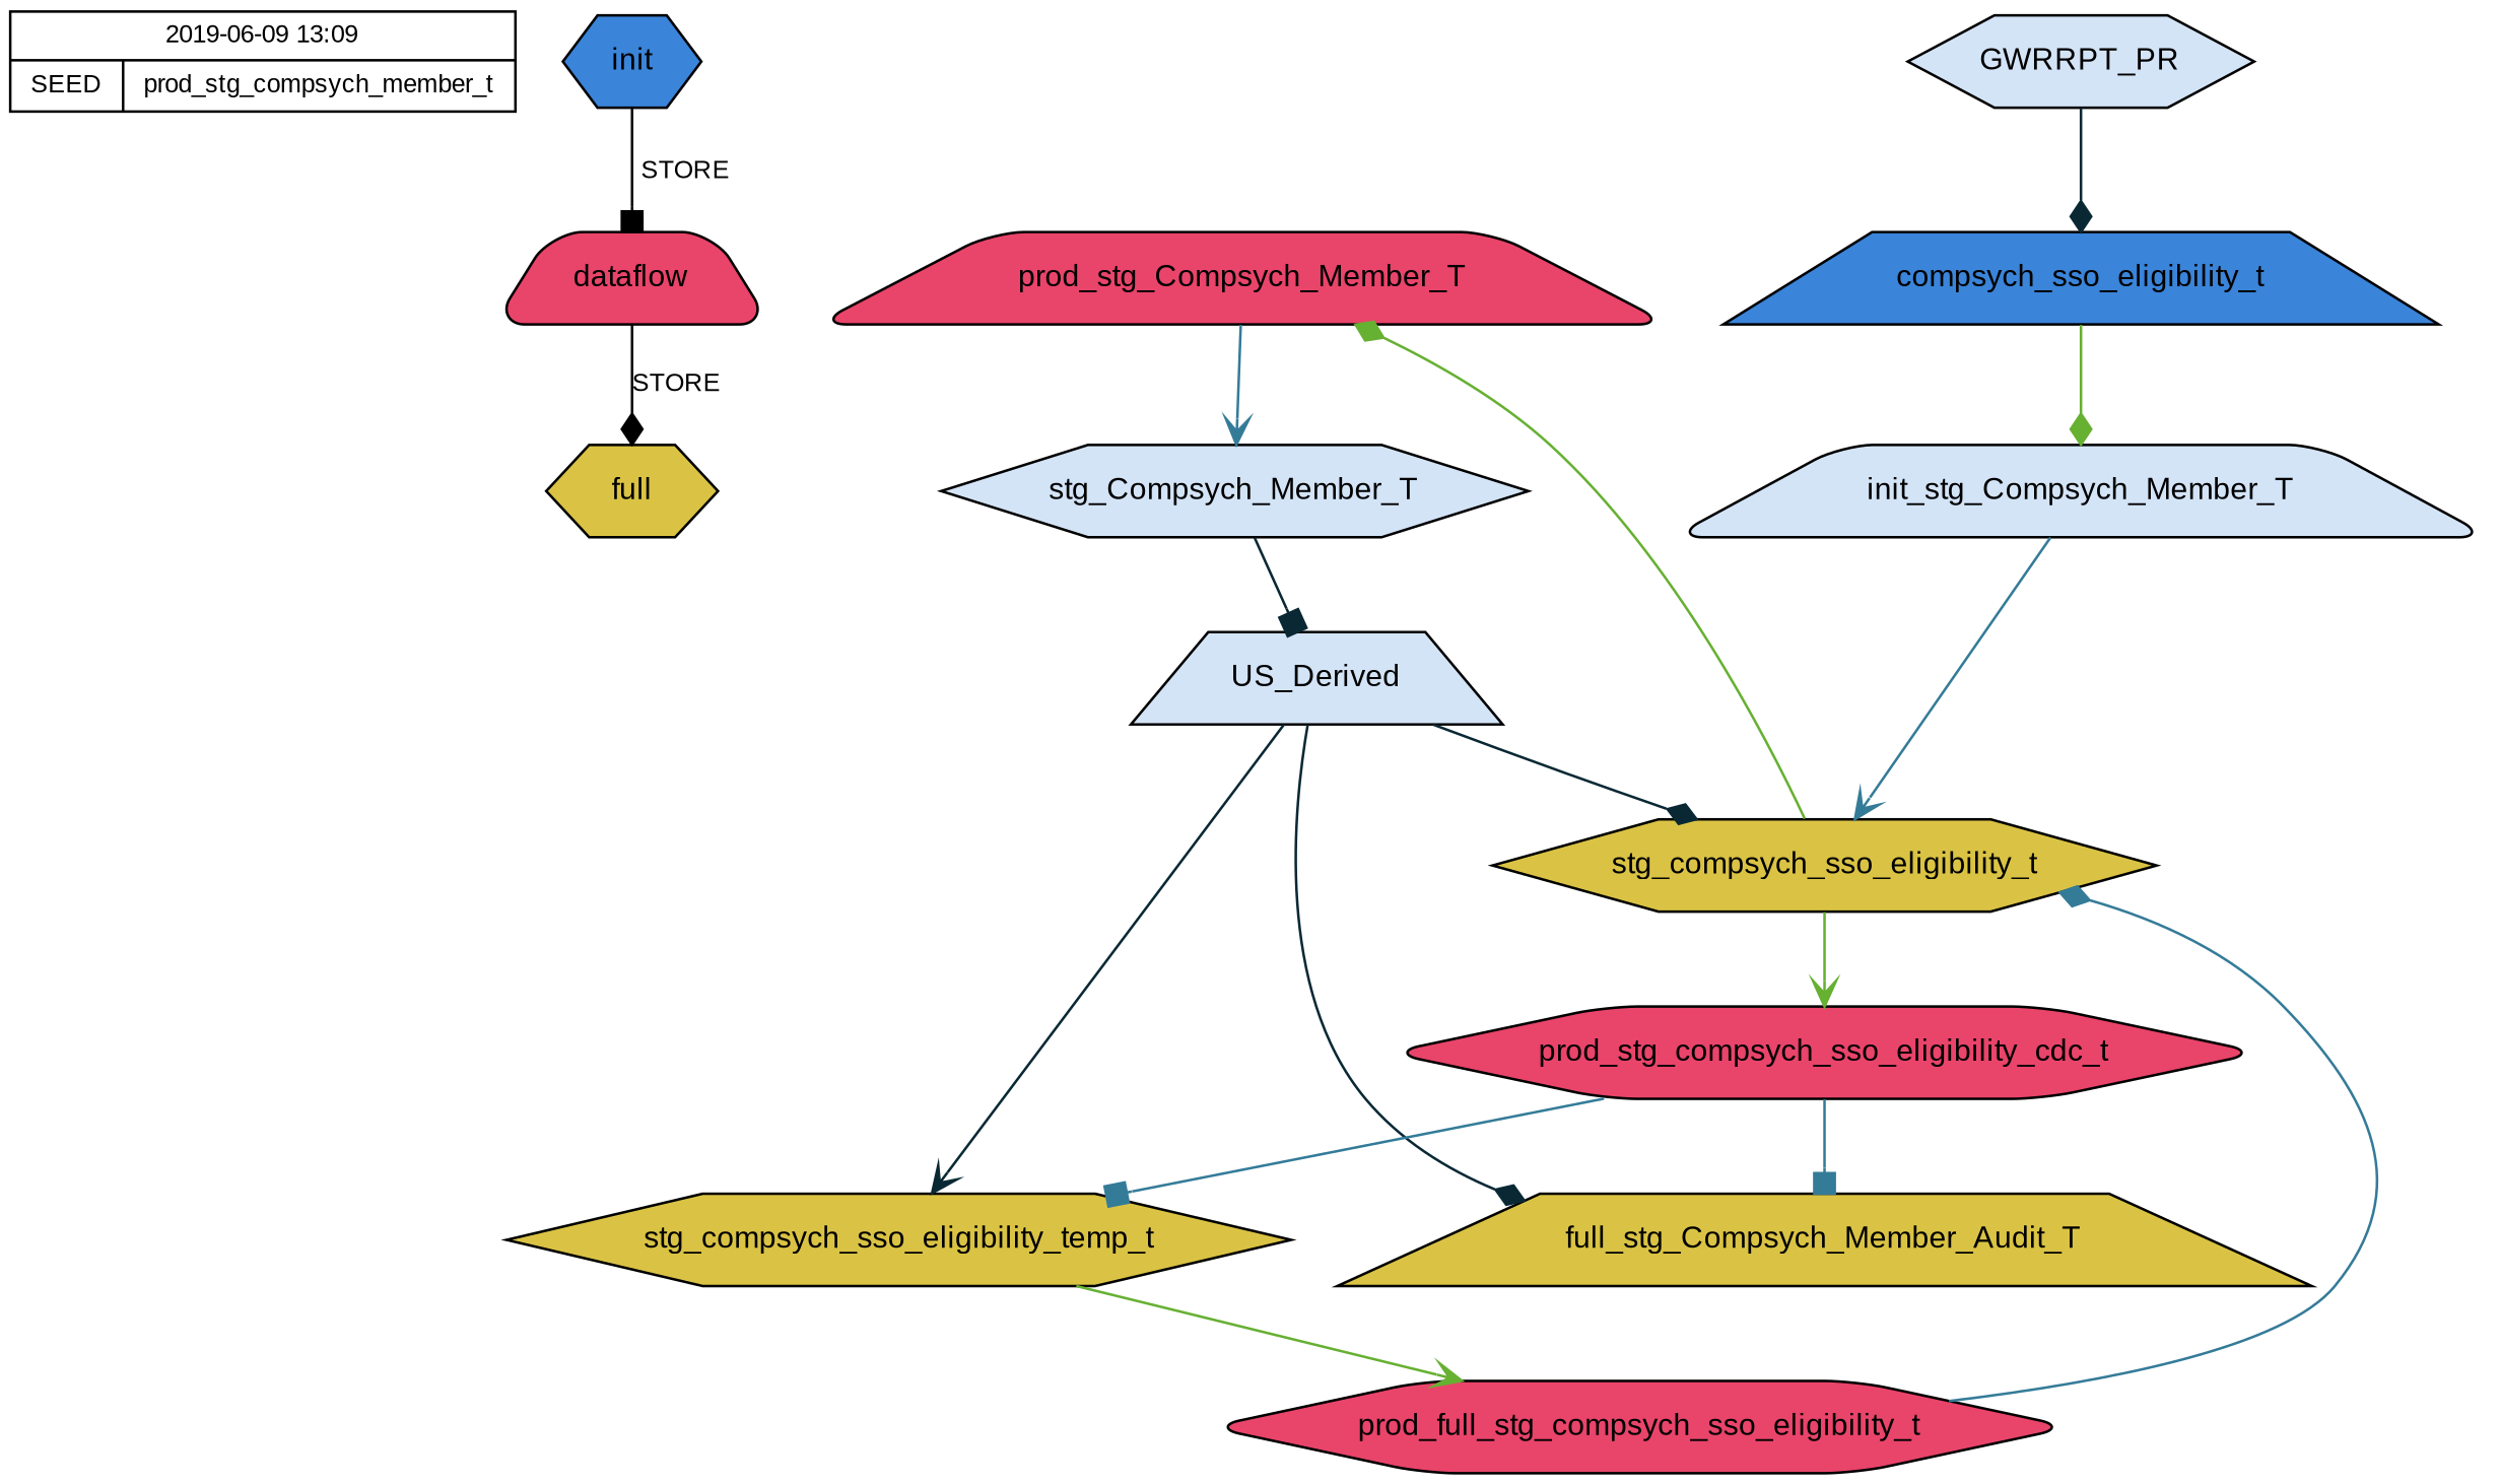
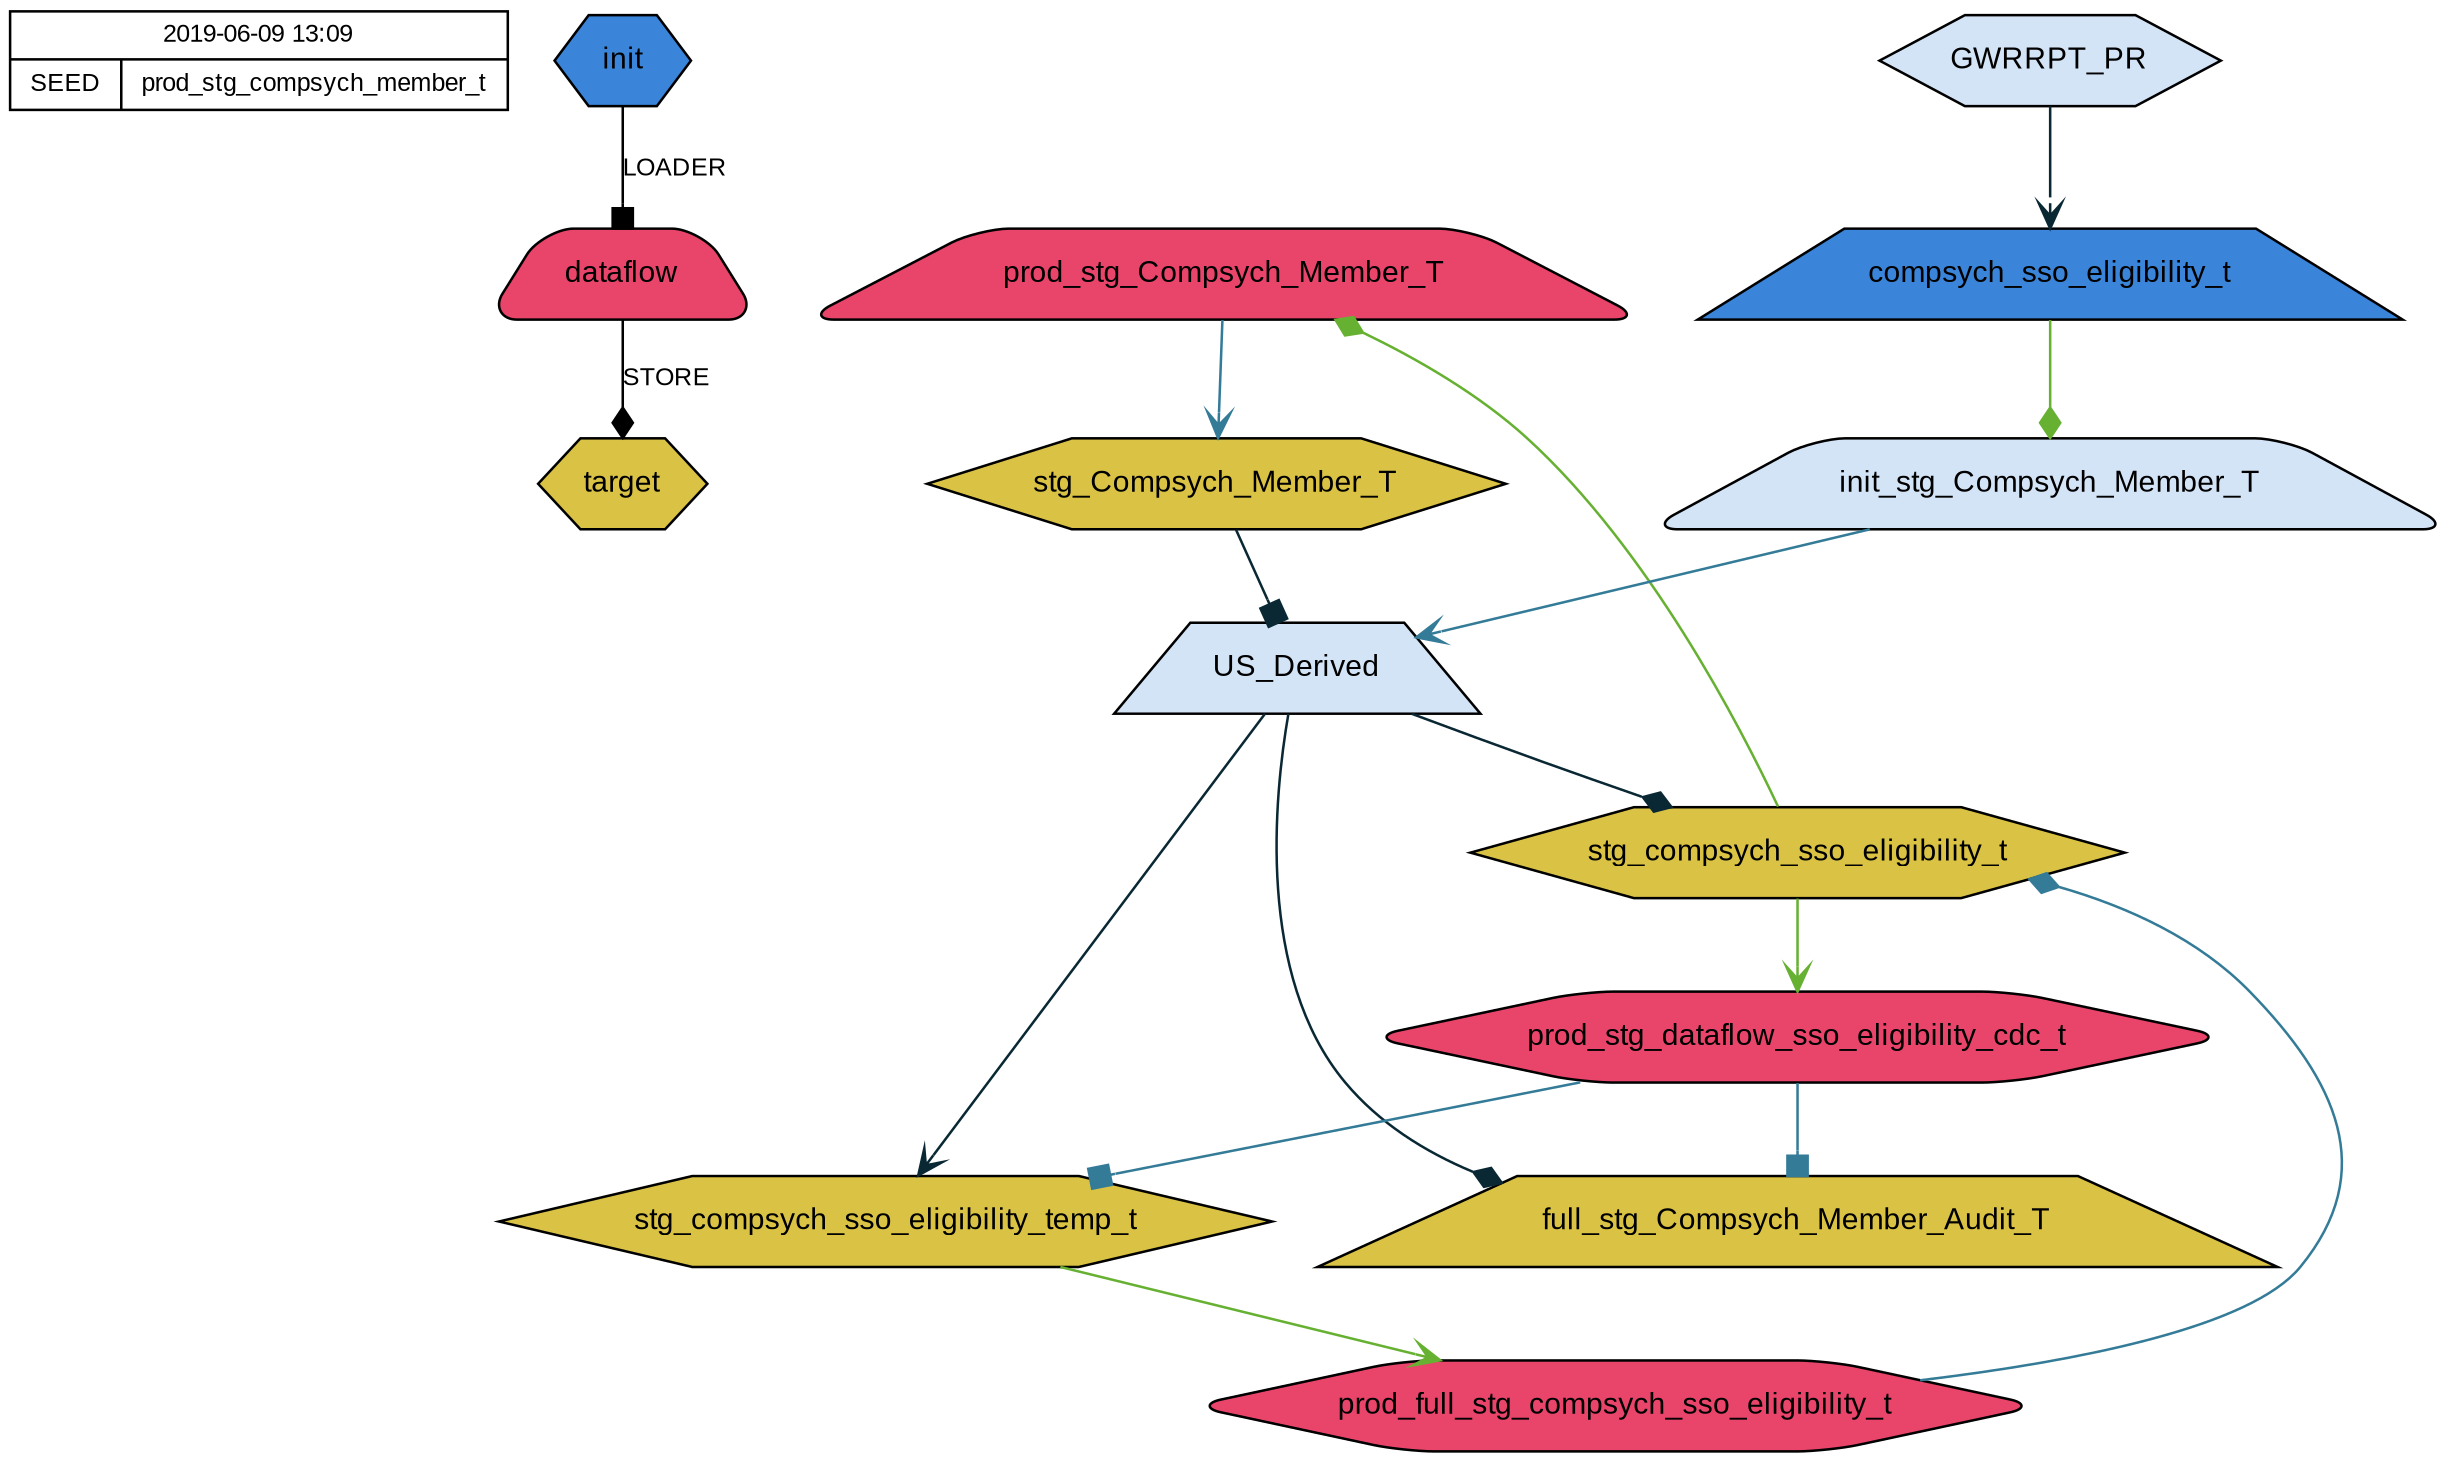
  strict digraph {
    node [bgcolor="#ECF8B9" fontname=arial fontsize=12 shape=hexagon fillcolor="#DAC344" style=filled n_type=entity]
    edge [arrowhead=diamond color="#347B98"]
    n1 [fontsize=10 label="{2019-06-09 13:09 | {<f0> SEED | <f1> prod_stg_compsych_member_t}}" shape=record fillcolor="" style="" n_type=""]
    n2 [fillcolor="#3A84D9" label=init n_type=""]
    dataflow [fillcolor="#E9446A" shape=trapezium style="filled,rounded" n_type=""]
-   target [label=full n_type=""]
+   target [n_type=""]
    n5 [fillcolor="#E9446A" label=prod_stg_Compsych_Member_T n_type=bundle nid=52599 shape=trapezium style="filled,rounded"]
-   n6 [fillcolor="#D4E4F7" label=stg_Compsych_Member_T nid=17738 snid=58]
+   n6 [label=stg_Compsych_Member_T nid=17738 snid=58]
    n7 [fillcolor="#D4E4F7" label=US_Derived n_type=source nid=58 shape=trapezium]
    n8 [label=stg_compsych_sso_eligibility_t nid=18091 snid=58]
    n9 [label=stg_compsych_sso_eligibility_temp_t nid=18093 snid=58]
    n10 [label=full_stg_Compsych_Member_Audit_T nid=18066 shape=trapezium snid=58]
-   n11 [fillcolor="#E9446A" label=prod_stg_compsych_sso_eligibility_cdc_t n_type=bundle nid=52268 style="filled,rounded"]
+   n11 [fillcolor="#E9446A" label=prod_stg_dataflow_sso_eligibility_cdc_t n_type=bundle nid=52268 style="filled,rounded"]
    n12 [fillcolor="#E9446A" label=prod_full_stg_compsych_sso_eligibility_t n_type=bundle nid=52612 style="filled,rounded"]
    n13 [fillcolor="#D4E4F7" label=init_stg_Compsych_Member_T n_type=bundle nid=54399 shape=trapezium style="filled,rounded"]
    n14 [fillcolor="#3A84D9" label=compsych_sso_eligibility_t nid=18266 shape=trapezium snid=328]
    n15 [fillcolor="#D4E4F7" label=GWRRPT_PR n_type=source nid=328]
-   n2 -> dataflow [arrowhead=box fontname=arial fontsize=10 label=STORE color=""]
+   n2 -> dataflow [arrowhead=box fontname=arial fontsize=10 label=LOADER color=""]
    dataflow -> target [fontname=arial fontsize=10 label=STORE color=""]
    n5 -> n6 [arrowhead=vee]
    n6 -> n7 [arrowhead=box color="#092834"]
    n7 -> n8 [color="#092834"]
    n7 -> n9 [arrowhead=vee color="#092834"]
    n7 -> n10 [color="#092834"]
    n8 -> n5 [color="#66B032"]
    n8 -> n11 [arrowhead=vee color="#66B032"]
    n9 -> n12 [arrowhead=vee color="#66B032"]
    n11 -> n9 [arrowhead=box]
    n11 -> n10 [arrowhead=box]
    n12 -> n8
-   n13 -> n8 [arrowhead=vee]
+   n13 -> n7 [arrowhead=vee]
    n14 -> n13 [color="#66B032"]
-   n15 -> n14 [color="#092834"]
+   n15 -> n14 [arrowhead=vee color="#092834"]
  }
